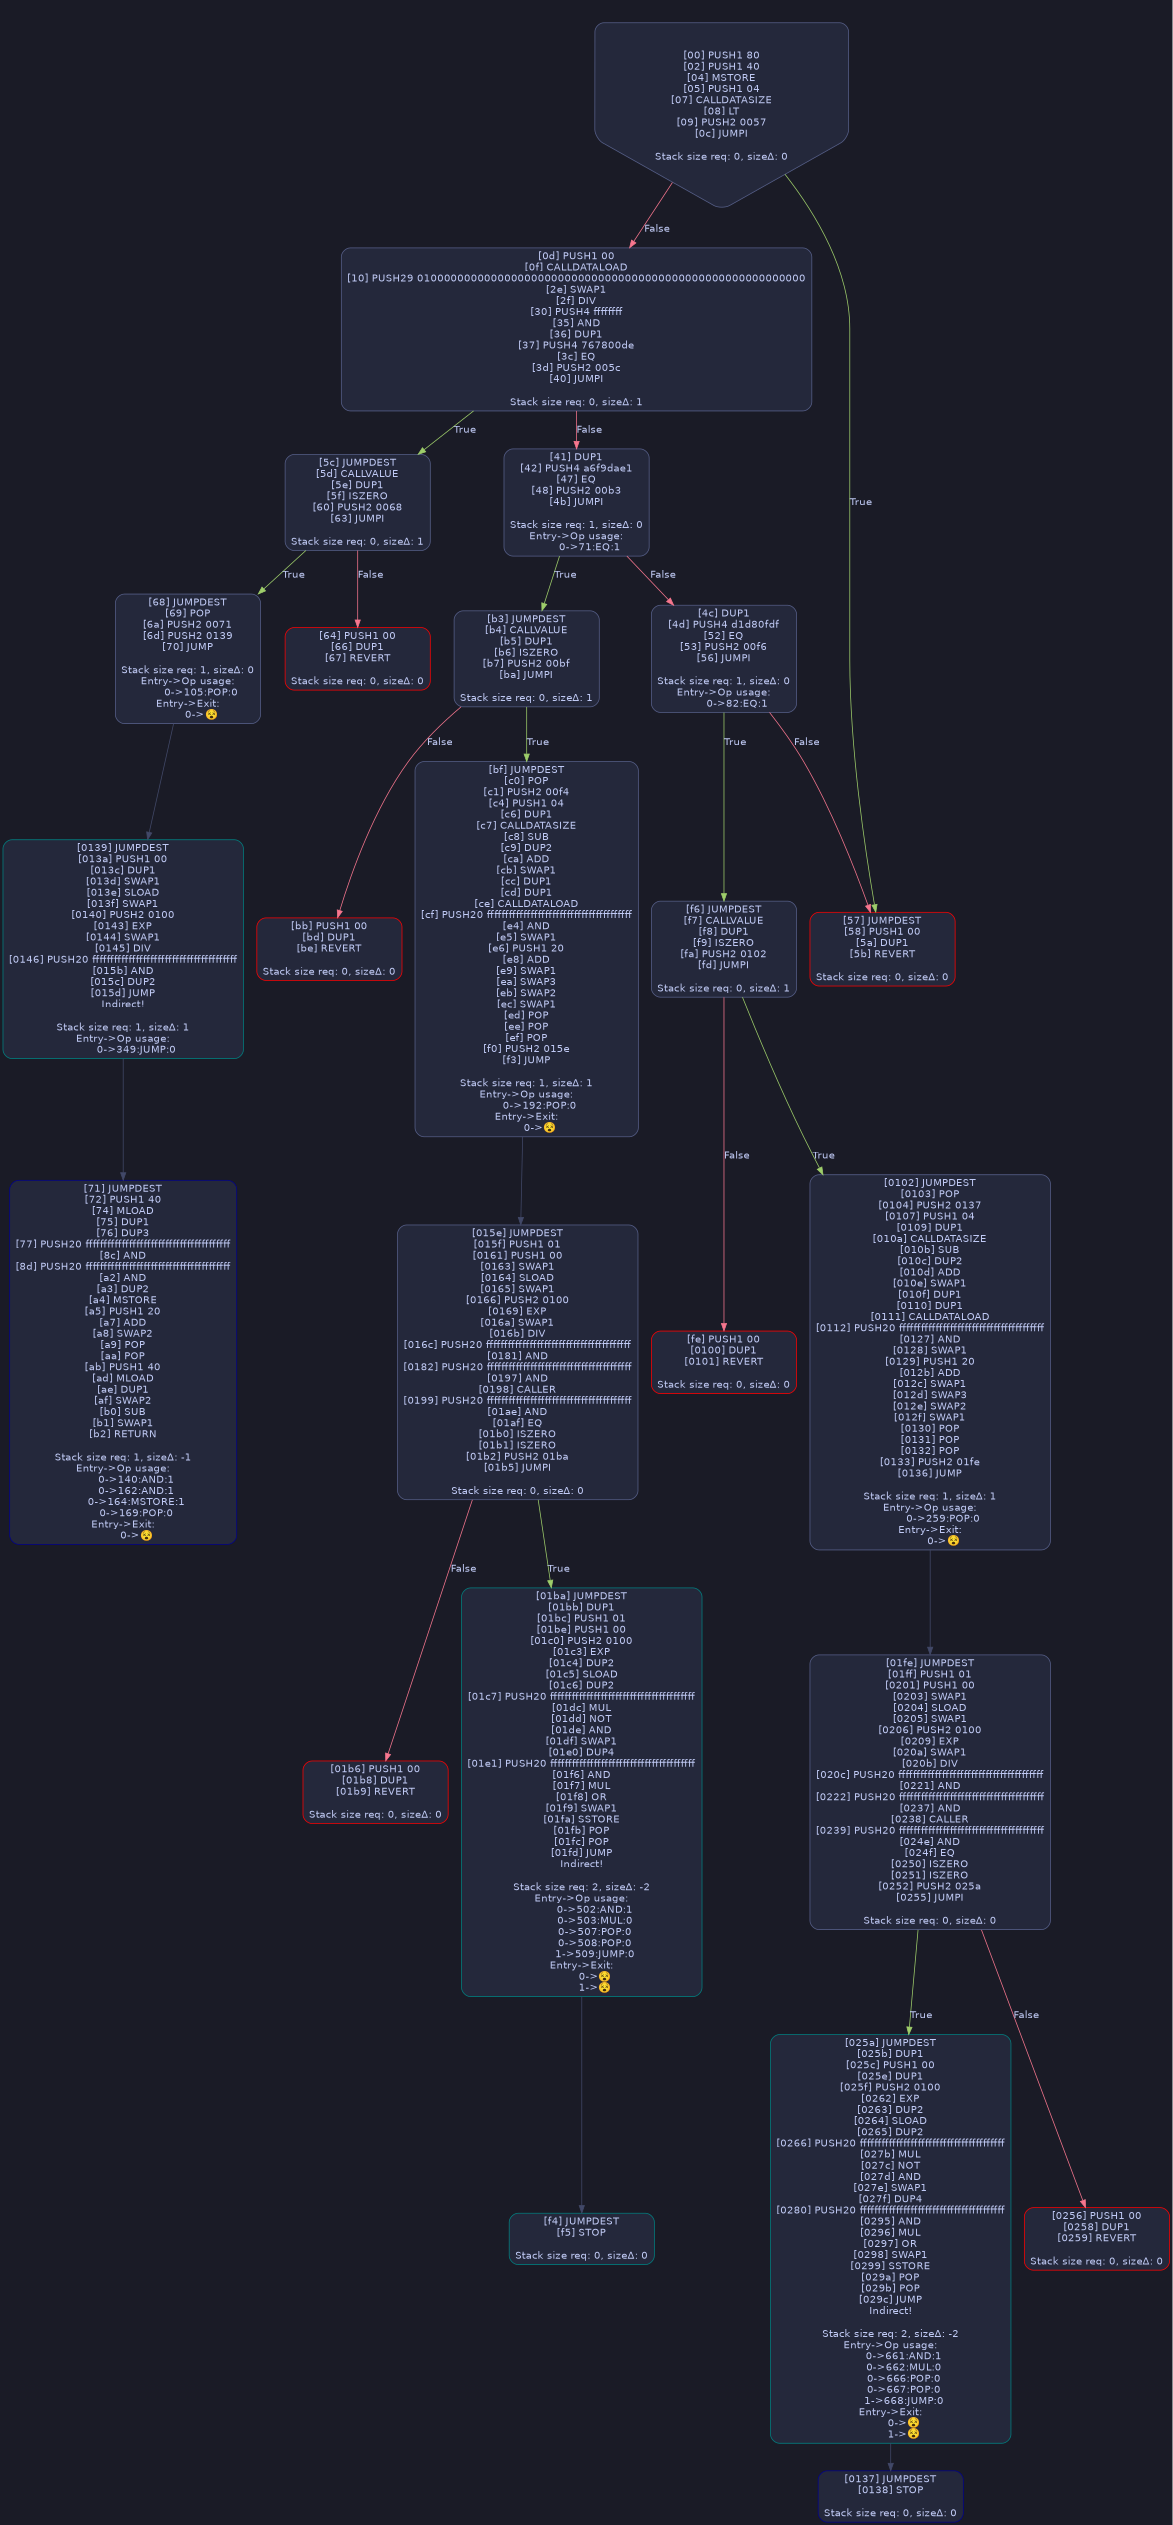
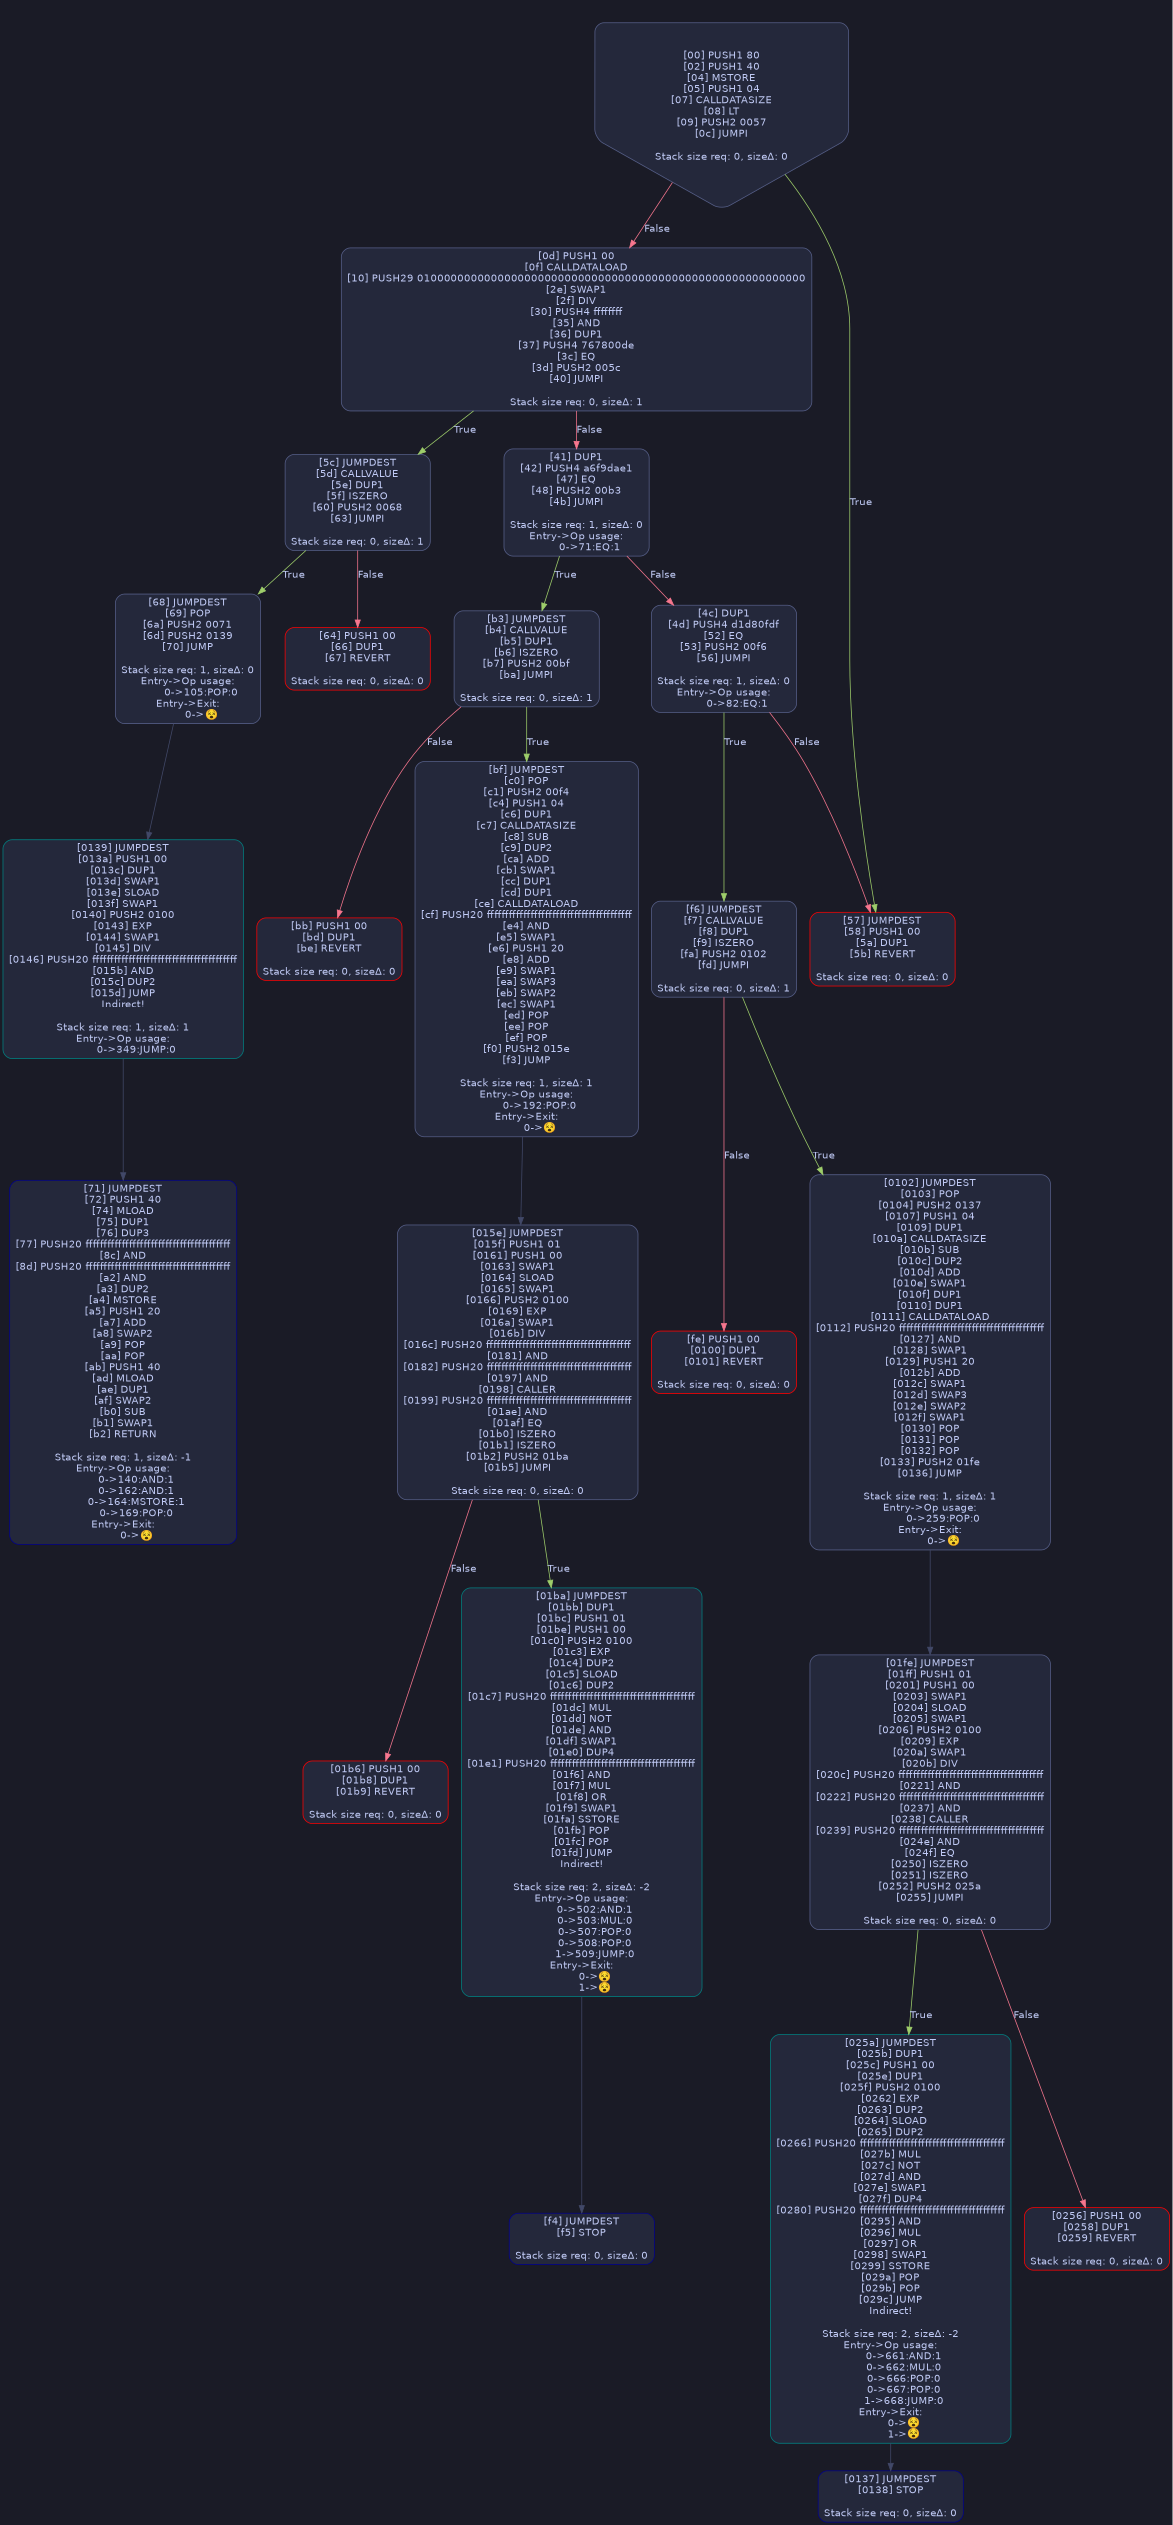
  digraph {
    bgcolor="#1a1b26"
    node [color="#565f89" fillcolor="#24283b" fontcolor="#c0caf5" fontname=Helvetica shape=box style="filled, rounded"]
    edge [color="#f7768e" fontcolor="#c0caf5" fontname=Helvetica]
    n1 [label="[00] PUSH1 80\n[02] PUSH1 40\n[04] MSTORE\n[05] PUSH1 04\n[07] CALLDATASIZE\n[08] LT\n[09] PUSH2 0057\n[0c] JUMPI\n\nStack size req: 0, sizeΔ: 0\n" shape=invhouse]
    n2 [label="[0d] PUSH1 00\n[0f] CALLDATALOAD\n[10] PUSH29 0100000000000000000000000000000000000000000000000000000000\n[2e] SWAP1\n[2f] DIV\n[30] PUSH4 ffffffff\n[35] AND\n[36] DUP1\n[37] PUSH4 767800de\n[3c] EQ\n[3d] PUSH2 005c\n[40] JUMPI\n\nStack size req: 0, sizeΔ: 1\n"]
    n3 [color=red label="[57] JUMPDEST\n[58] PUSH1 00\n[5a] DUP1\n[5b] REVERT\n\nStack size req: 0, sizeΔ: 0\n"]
    n4 [label="[41] DUP1\n[42] PUSH4 a6f9dae1\n[47] EQ\n[48] PUSH2 00b3\n[4b] JUMPI\n\nStack size req: 1, sizeΔ: 0\nEntry->Op usage:\n	0->71:EQ:1\n"]
    n5 [label="[5c] JUMPDEST\n[5d] CALLVALUE\n[5e] DUP1\n[5f] ISZERO\n[60] PUSH2 0068\n[63] JUMPI\n\nStack size req: 0, sizeΔ: 1\n"]
    n6 [label="[4c] DUP1\n[4d] PUSH4 d1d80fdf\n[52] EQ\n[53] PUSH2 00f6\n[56] JUMPI\n\nStack size req: 1, sizeΔ: 0\nEntry->Op usage:\n	0->82:EQ:1\n"]
    n7 [label="[b3] JUMPDEST\n[b4] CALLVALUE\n[b5] DUP1\n[b6] ISZERO\n[b7] PUSH2 00bf\n[ba] JUMPI\n\nStack size req: 0, sizeΔ: 1\n"]
    n8 [label="[f6] JUMPDEST\n[f7] CALLVALUE\n[f8] DUP1\n[f9] ISZERO\n[fa] PUSH2 0102\n[fd] JUMPI\n\nStack size req: 0, sizeΔ: 1\n"]
    n9 [color=red label="[64] PUSH1 00\n[66] DUP1\n[67] REVERT\n\nStack size req: 0, sizeΔ: 0\n"]
    n10 [label="[68] JUMPDEST\n[69] POP\n[6a] PUSH2 0071\n[6d] PUSH2 0139\n[70] JUMP\n\nStack size req: 1, sizeΔ: 0\nEntry->Op usage:\n	0->105:POP:0\nEntry->Exit:\n	0->😵\n"]
    n11 [color=teal label="[0139] JUMPDEST\n[013a] PUSH1 00\n[013c] DUP1\n[013d] SWAP1\n[013e] SLOAD\n[013f] SWAP1\n[0140] PUSH2 0100\n[0143] EXP\n[0144] SWAP1\n[0145] DIV\n[0146] PUSH20 ffffffffffffffffffffffffffffffffffffffff\n[015b] AND\n[015c] DUP2\n[015d] JUMP\nIndirect!\n\nStack size req: 1, sizeΔ: 1\nEntry->Op usage:\n	0->349:JUMP:0\n"]
    n12 [color=darkblue label="[71] JUMPDEST\n[72] PUSH1 40\n[74] MLOAD\n[75] DUP1\n[76] DUP3\n[77] PUSH20 ffffffffffffffffffffffffffffffffffffffff\n[8c] AND\n[8d] PUSH20 ffffffffffffffffffffffffffffffffffffffff\n[a2] AND\n[a3] DUP2\n[a4] MSTORE\n[a5] PUSH1 20\n[a7] ADD\n[a8] SWAP2\n[a9] POP\n[aa] POP\n[ab] PUSH1 40\n[ad] MLOAD\n[ae] DUP1\n[af] SWAP2\n[b0] SUB\n[b1] SWAP1\n[b2] RETURN\n\nStack size req: 1, sizeΔ: -1\nEntry->Op usage:\n	0->140:AND:1\n	0->162:AND:1\n	0->164:MSTORE:1\n	0->169:POP:0\nEntry->Exit:\n	0->😵\n"]
    n13 [color=red label="[bb] PUSH1 00\n[bd] DUP1\n[be] REVERT\n\nStack size req: 0, sizeΔ: 0\n"]
    n14 [label="[bf] JUMPDEST\n[c0] POP\n[c1] PUSH2 00f4\n[c4] PUSH1 04\n[c6] DUP1\n[c7] CALLDATASIZE\n[c8] SUB\n[c9] DUP2\n[ca] ADD\n[cb] SWAP1\n[cc] DUP1\n[cd] DUP1\n[ce] CALLDATALOAD\n[cf] PUSH20 ffffffffffffffffffffffffffffffffffffffff\n[e4] AND\n[e5] SWAP1\n[e6] PUSH1 20\n[e8] ADD\n[e9] SWAP1\n[ea] SWAP3\n[eb] SWAP2\n[ec] SWAP1\n[ed] POP\n[ee] POP\n[ef] POP\n[f0] PUSH2 015e\n[f3] JUMP\n\nStack size req: 1, sizeΔ: 1\nEntry->Op usage:\n	0->192:POP:0\nEntry->Exit:\n	0->😵\n"]
    n15 [label="[015e] JUMPDEST\n[015f] PUSH1 01\n[0161] PUSH1 00\n[0163] SWAP1\n[0164] SLOAD\n[0165] SWAP1\n[0166] PUSH2 0100\n[0169] EXP\n[016a] SWAP1\n[016b] DIV\n[016c] PUSH20 ffffffffffffffffffffffffffffffffffffffff\n[0181] AND\n[0182] PUSH20 ffffffffffffffffffffffffffffffffffffffff\n[0197] AND\n[0198] CALLER\n[0199] PUSH20 ffffffffffffffffffffffffffffffffffffffff\n[01ae] AND\n[01af] EQ\n[01b0] ISZERO\n[01b1] ISZERO\n[01b2] PUSH2 01ba\n[01b5] JUMPI\n\nStack size req: 0, sizeΔ: 0\n"]
-   n16 [color=teal label="[f4] JUMPDEST\n[f5] STOP\n\nStack size req: 0, sizeΔ: 0\n"]
+   n16 [color=darkblue label="[f4] JUMPDEST\n[f5] STOP\n\nStack size req: 0, sizeΔ: 0\n"]
    n17 [color=red label="[fe] PUSH1 00\n[0100] DUP1\n[0101] REVERT\n\nStack size req: 0, sizeΔ: 0\n"]
    n18 [label="[0102] JUMPDEST\n[0103] POP\n[0104] PUSH2 0137\n[0107] PUSH1 04\n[0109] DUP1\n[010a] CALLDATASIZE\n[010b] SUB\n[010c] DUP2\n[010d] ADD\n[010e] SWAP1\n[010f] DUP1\n[0110] DUP1\n[0111] CALLDATALOAD\n[0112] PUSH20 ffffffffffffffffffffffffffffffffffffffff\n[0127] AND\n[0128] SWAP1\n[0129] PUSH1 20\n[012b] ADD\n[012c] SWAP1\n[012d] SWAP3\n[012e] SWAP2\n[012f] SWAP1\n[0130] POP\n[0131] POP\n[0132] POP\n[0133] PUSH2 01fe\n[0136] JUMP\n\nStack size req: 1, sizeΔ: 1\nEntry->Op usage:\n	0->259:POP:0\nEntry->Exit:\n	0->😵\n"]
    n19 [label="[01fe] JUMPDEST\n[01ff] PUSH1 01\n[0201] PUSH1 00\n[0203] SWAP1\n[0204] SLOAD\n[0205] SWAP1\n[0206] PUSH2 0100\n[0209] EXP\n[020a] SWAP1\n[020b] DIV\n[020c] PUSH20 ffffffffffffffffffffffffffffffffffffffff\n[0221] AND\n[0222] PUSH20 ffffffffffffffffffffffffffffffffffffffff\n[0237] AND\n[0238] CALLER\n[0239] PUSH20 ffffffffffffffffffffffffffffffffffffffff\n[024e] AND\n[024f] EQ\n[0250] ISZERO\n[0251] ISZERO\n[0252] PUSH2 025a\n[0255] JUMPI\n\nStack size req: 0, sizeΔ: 0\n"]
    n20 [color=darkblue label="[0137] JUMPDEST\n[0138] STOP\n\nStack size req: 0, sizeΔ: 0\n"]
    n21 [color=red label="[01b6] PUSH1 00\n[01b8] DUP1\n[01b9] REVERT\n\nStack size req: 0, sizeΔ: 0\n"]
    n22 [color=teal label="[01ba] JUMPDEST\n[01bb] DUP1\n[01bc] PUSH1 01\n[01be] PUSH1 00\n[01c0] PUSH2 0100\n[01c3] EXP\n[01c4] DUP2\n[01c5] SLOAD\n[01c6] DUP2\n[01c7] PUSH20 ffffffffffffffffffffffffffffffffffffffff\n[01dc] MUL\n[01dd] NOT\n[01de] AND\n[01df] SWAP1\n[01e0] DUP4\n[01e1] PUSH20 ffffffffffffffffffffffffffffffffffffffff\n[01f6] AND\n[01f7] MUL\n[01f8] OR\n[01f9] SWAP1\n[01fa] SSTORE\n[01fb] POP\n[01fc] POP\n[01fd] JUMP\nIndirect!\n\nStack size req: 2, sizeΔ: -2\nEntry->Op usage:\n	0->502:AND:1\n	0->503:MUL:0\n	0->507:POP:0\n	0->508:POP:0\n	1->509:JUMP:0\nEntry->Exit:\n	0->😵\n	1->😵\n"]
    n23 [color=red label="[0256] PUSH1 00\n[0258] DUP1\n[0259] REVERT\n\nStack size req: 0, sizeΔ: 0\n"]
    n24 [color=teal label="[025a] JUMPDEST\n[025b] DUP1\n[025c] PUSH1 00\n[025e] DUP1\n[025f] PUSH2 0100\n[0262] EXP\n[0263] DUP2\n[0264] SLOAD\n[0265] DUP2\n[0266] PUSH20 ffffffffffffffffffffffffffffffffffffffff\n[027b] MUL\n[027c] NOT\n[027d] AND\n[027e] SWAP1\n[027f] DUP4\n[0280] PUSH20 ffffffffffffffffffffffffffffffffffffffff\n[0295] AND\n[0296] MUL\n[0297] OR\n[0298] SWAP1\n[0299] SSTORE\n[029a] POP\n[029b] POP\n[029c] JUMP\nIndirect!\n\nStack size req: 2, sizeΔ: -2\nEntry->Op usage:\n	0->661:AND:1\n	0->662:MUL:0\n	0->666:POP:0\n	0->667:POP:0\n	1->668:JUMP:0\nEntry->Exit:\n	0->😵\n	1->😵\n"]
    n1 -> n2 [label=False]
    n1 -> n3 [color="#9ece6a" label=True]
    n2 -> n4 [label=False]
    n2 -> n5 [color="#9ece6a" label=True]
    n4 -> n6 [label=False]
    n4 -> n7 [color="#9ece6a" label=True]
    n5 -> n9 [label=False]
    n5 -> n10 [color="#9ece6a" label=True]
    n6 -> n3 [label=False]
    n6 -> n8 [color="#9ece6a" label=True]
    n7 -> n13 [label=False]
    n7 -> n14 [color="#9ece6a" label=True]
    n8 -> n17 [label=False]
    n8 -> n18 [color="#9ece6a" label=True]
    n10 -> n11 [color="#414868"]
    n11 -> n12 [color="#414868"]
    n14 -> n15 [color="#414868"]
    n15 -> n21 [label=False]
    n15 -> n22 [color="#9ece6a" label=True]
    n18 -> n19 [color="#414868"]
    n19 -> n23 [label=False]
    n19 -> n24 [color="#9ece6a" label=True]
    n22 -> n16 [color="#414868"]
    n24 -> n20 [color="#414868"]
  }
